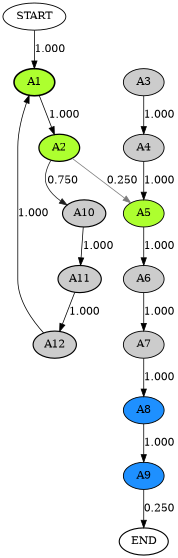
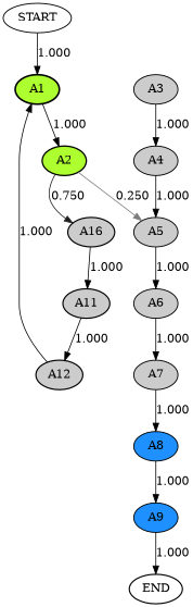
  digraph {
    rankdir=TB
    node [color=black fillcolor="#cccccc" fontcolor=black penwidth=1.1790700449926805 style=filled]
    edge [color="#000000" fontcolor=black weight=1.0]
    START [fillcolor="#ffffff"]
    A1 [fillcolor="#adff2f" penwidth=2.0959387939213903]
    A2 [fillcolor="#adff2f" penwidth=1.6767510351371122]
-   A10 [penwidth=1.517195438982708]
-   A5 [fillcolor="#adff2f"]
+   A10 [penwidth=1.517195438982708 label=A16]
+   A5
    A3
    A4
    A11 [penwidth=1.517195438982708]
    A6
    A7
    A8 [fillcolor="#1e90ff"]
    A9 [fillcolor="#1e90ff"]
    END [fillcolor="#ffffff" penwidth=1.4738375562408508]
    A12 [penwidth=1.517195438982708]
    START -> A1 [label=1.000]
    A1 -> A2 [label=1.000]
    A2 -> A10 [color="#1f1f1f" label=0.750 weight=0.13844571239157683]
    A2 -> A5 [color="#7c7c7c" label=0.250 weight=0.8615542876084232]
    A10 -> A11 [label=1.000]
    A5 -> A6 [label=1.000]
    A3 -> A4 [label=1.000]
    A4 -> A5 [label=1.000]
    A11 -> A12 [label=1.000]
    A6 -> A7 [label=1.000]
    A7 -> A8 [label=1.000]
    A8 -> A9 [label=1.000]
-   A9 -> END [label=0.250]
+   A9 -> END [label=1.000]
    A12 -> A1 [label=1.000]
  }
